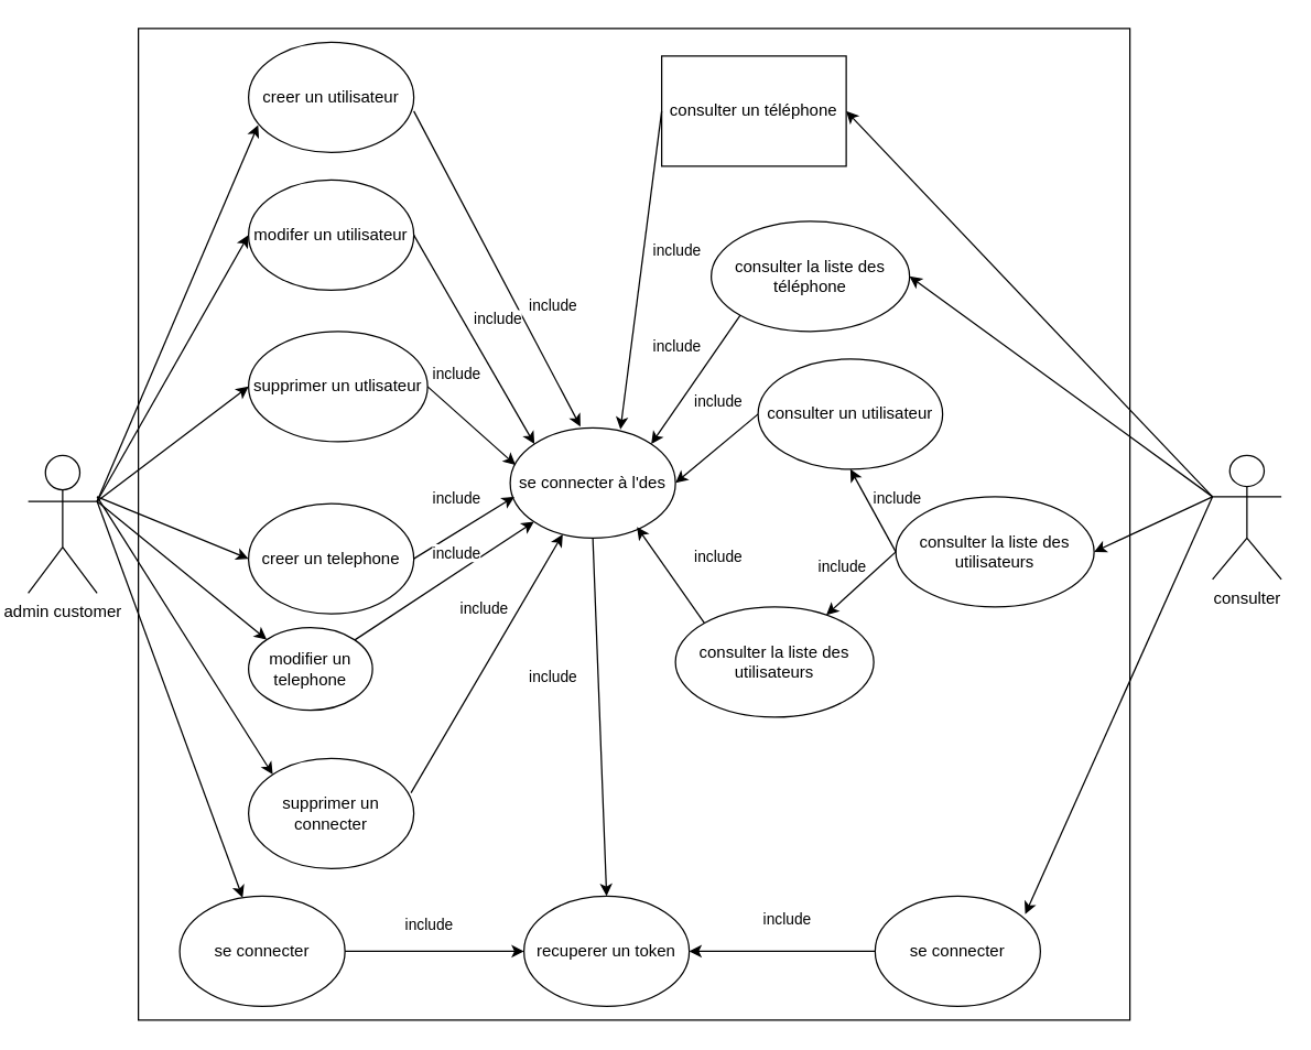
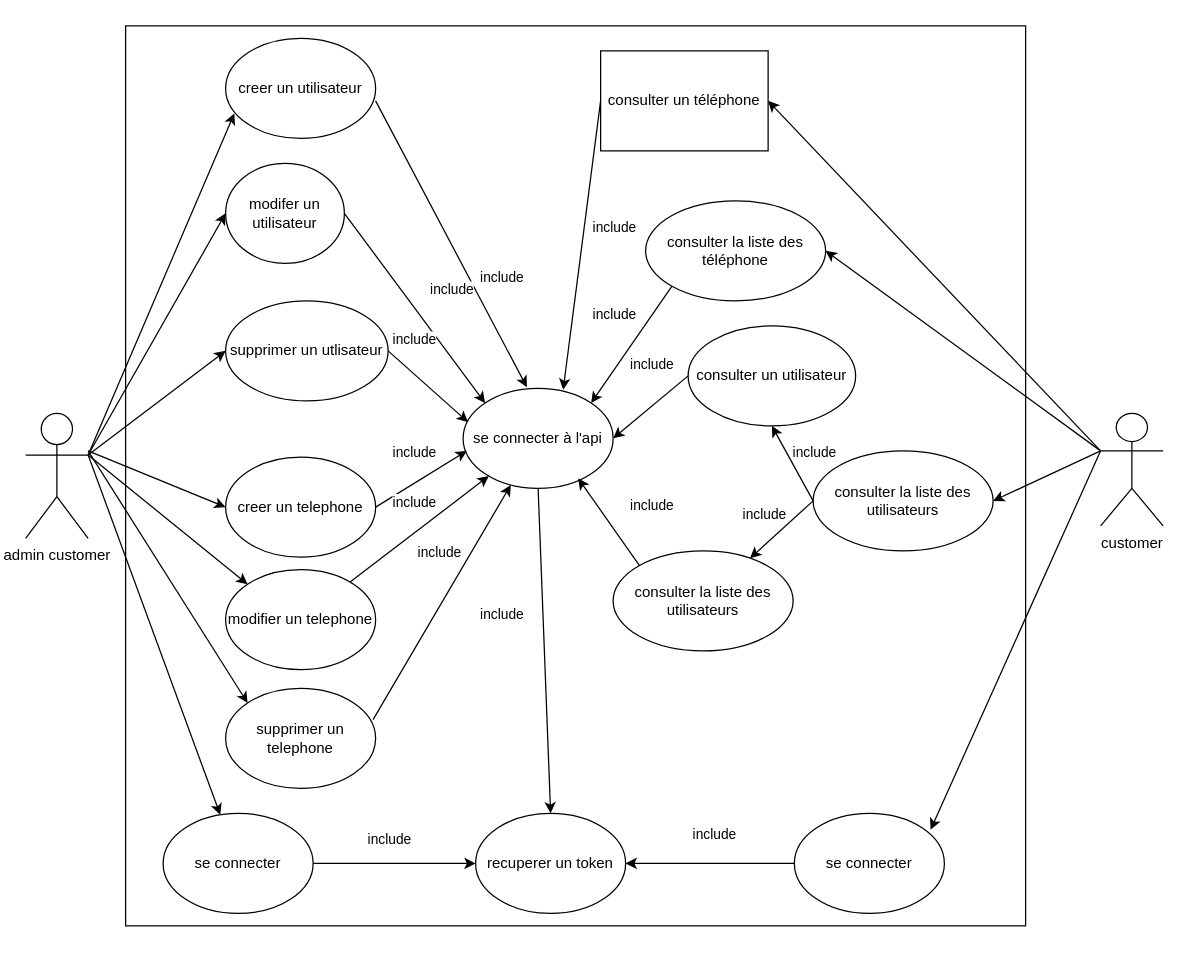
  <mxCell id="0" />
  <mxCell id="1" parent="0" />
  <mxCell id="2" value="" style="whiteSpace=wrap;html=1;aspect=fixed;" parent="1" vertex="1"><mxGeometry x="100" y="20" width="720" height="720" as="geometry" /></mxCell>
  <mxCell id="3" value="admin customer" style="shape=umlActor;verticalLabelPosition=bottom;verticalAlign=top;html=1;outlineConnect=0;" parent="1" vertex="1"><mxGeometry x="20" y="330" width="50" height="100" as="geometry" /></mxCell>
- <mxCell id="4" value="consulter" style="shape=umlActor;verticalLabelPosition=bottom;verticalAlign=top;html=1;outlineConnect=0;" parent="1" vertex="1"><mxGeometry x="880" y="330" width="50" height="90" as="geometry" /></mxCell>
+ <mxCell id="4" value="customer" style="shape=umlActor;verticalLabelPosition=bottom;verticalAlign=top;html=1;outlineConnect=0;" parent="1" vertex="1"><mxGeometry x="880" y="330" width="50" height="90" as="geometry" /></mxCell>
  <mxCell id="5" value="se connecter" style="ellipse;whiteSpace=wrap;html=1;" parent="1" vertex="1"><mxGeometry x="130" y="650" width="120" height="80" as="geometry" /></mxCell>
- <mxCell id="6" value="se connecter à l'des" style="ellipse;whiteSpace=wrap;html=1;" parent="1" vertex="1"><mxGeometry x="370" y="310" width="120" height="80" as="geometry" /></mxCell>
+ <mxCell id="6" value="se connecter à l'api" style="ellipse;whiteSpace=wrap;html=1;" parent="1" vertex="1"><mxGeometry x="370" y="310" width="120" height="80" as="geometry" /></mxCell>
  <mxCell id="7" value="" style="endArrow=classic;html=1;rounded=0;exitX=0;exitY=0.333;exitDx=0;exitDy=0;exitPerimeter=0;entryX=0.908;entryY=0.163;entryDx=0;entryDy=0;entryPerimeter=0;" parent="1" source="4" target="36" edge="1"><mxGeometry width="50" height="50" relative="1" as="geometry"><mxPoint x="350" y="420" as="sourcePoint" /><mxPoint x="400" y="370" as="targetPoint" /></mxGeometry></mxCell>
  <mxCell id="8" value="recuperer un token" style="ellipse;whiteSpace=wrap;html=1;" parent="1" vertex="1"><mxGeometry x="380" y="650" width="120" height="80" as="geometry" /></mxCell>
  <mxCell id="9" value="" style="endArrow=classic;html=1;rounded=0;exitX=1;exitY=0.333;exitDx=0;exitDy=0;exitPerimeter=0;" parent="1" source="3" target="5" edge="1"><mxGeometry width="50" height="50" relative="1" as="geometry"><mxPoint x="90" y="330.333" as="sourcePoint" /><mxPoint x="220" y="300" as="targetPoint" /></mxGeometry></mxCell>
  <mxCell id="10" value="consulter un téléphone" style="whiteSpace=wrap;html=1;rounded=0;" parent="1" vertex="1"><mxGeometry x="480" y="40" width="134" height="80" as="geometry" /></mxCell>
  <mxCell id="11" value="" style="endArrow=classic;html=1;rounded=0;entryX=0.5;entryY=0;entryDx=0;entryDy=0;exitX=0.5;exitY=1;exitDx=0;exitDy=0;" parent="1" source="6" target="8" edge="1"><mxGeometry width="50" height="50" relative="1" as="geometry"><mxPoint x="312" y="312" as="sourcePoint" /><mxPoint x="358" y="362" as="targetPoint" /></mxGeometry></mxCell>
  <mxCell id="12" value="consulter la liste des utilisateurs" style="ellipse;whiteSpace=wrap;html=1;" parent="1" vertex="1"><mxGeometry x="490" y="440" width="144" height="80" as="geometry" /></mxCell>
  <mxCell id="13" value="creer un utilisateur" style="ellipse;whiteSpace=wrap;html=1;" parent="1" vertex="1"><mxGeometry x="180" y="30" width="120" height="80" as="geometry" /></mxCell>
- <mxCell id="14" value="modifer un utilisateur" style="ellipse;whiteSpace=wrap;html=1;" parent="1" vertex="1"><mxGeometry x="180" y="130" width="120" height="80" as="geometry" /></mxCell>
+ <mxCell id="14" value="modifer un utilisateur" style="ellipse;whiteSpace=wrap;html=1;" parent="1" vertex="1"><mxGeometry x="180" y="130" width="95" height="80" as="geometry" /></mxCell>
  <mxCell id="15" value="consulter la liste des téléphone" style="ellipse;whiteSpace=wrap;html=1;" parent="1" vertex="1"><mxGeometry x="516" y="160" width="144" height="80" as="geometry" /></mxCell>
  <mxCell id="16" value="supprimer un utlisateur" style="ellipse;whiteSpace=wrap;html=1;" parent="1" vertex="1"><mxGeometry x="180" y="240" width="130" height="80" as="geometry" /></mxCell>
  <mxCell id="17" value="creer un telephone" style="ellipse;whiteSpace=wrap;html=1;" parent="1" vertex="1"><mxGeometry x="180" y="365" width="120" height="80" as="geometry" /></mxCell>
- <mxCell id="18" value="modifier un telephone" style="ellipse;whiteSpace=wrap;html=1;" parent="1" vertex="1"><mxGeometry x="180" y="455" width="90" height="60" as="geometry" /></mxCell>
- <mxCell id="19" value="supprimer un connecter" style="ellipse;whiteSpace=wrap;html=1;" parent="1" vertex="1"><mxGeometry x="180" y="550" width="120" height="80" as="geometry" /></mxCell>
+ <mxCell id="18" value="modifier un telephone" style="ellipse;whiteSpace=wrap;html=1;" parent="1" vertex="1"><mxGeometry x="180" y="455" width="120" height="80" as="geometry" /></mxCell>
+ <mxCell id="19" value="supprimer un telephone" style="ellipse;whiteSpace=wrap;html=1;" parent="1" vertex="1"><mxGeometry x="180" y="550" width="120" height="80" as="geometry" /></mxCell>
  <mxCell id="20" value="" style="endArrow=classic;html=1;rounded=0;" parent="1" source="18" target="6" edge="1"><mxGeometry width="50" height="50" relative="1" as="geometry"><mxPoint x="490" y="370" as="sourcePoint" /><mxPoint x="310" y="400" as="targetPoint" /></mxGeometry></mxCell>
  <mxCell id="21" value="" style="endArrow=classic;html=1;rounded=0;exitX=0.983;exitY=0.313;exitDx=0;exitDy=0;exitPerimeter=0;" parent="1" source="19" target="6" edge="1"><mxGeometry width="50" height="50" relative="1" as="geometry"><mxPoint x="500" y="380" as="sourcePoint" /><mxPoint x="307" y="495" as="targetPoint" /></mxGeometry></mxCell>
  <mxCell id="22" value="" style="endArrow=classic;html=1;rounded=0;entryX=0.058;entryY=0.75;entryDx=0;entryDy=0;exitX=1;exitY=0.333;exitDx=0;exitDy=0;exitPerimeter=0;entryPerimeter=0;" parent="1" source="3" target="13" edge="1"><mxGeometry width="50" height="50" relative="1" as="geometry"><mxPoint x="70" y="370" as="sourcePoint" /><mxPoint x="226" y="781" as="targetPoint" /></mxGeometry></mxCell>
  <mxCell id="23" value="" style="endArrow=classic;html=1;rounded=0;entryX=0;entryY=0.5;entryDx=0;entryDy=0;exitX=1;exitY=0.333;exitDx=0;exitDy=0;exitPerimeter=0;" parent="1" source="3" target="14" edge="1"><mxGeometry width="50" height="50" relative="1" as="geometry"><mxPoint x="80" y="373" as="sourcePoint" /><mxPoint x="190" y="80" as="targetPoint" /></mxGeometry></mxCell>
  <mxCell id="24" value="" style="endArrow=classic;html=1;rounded=0;entryX=0;entryY=0.5;entryDx=0;entryDy=0;exitX=1;exitY=0.333;exitDx=0;exitDy=0;exitPerimeter=0;" parent="1" source="3" target="16" edge="1"><mxGeometry width="50" height="50" relative="1" as="geometry"><mxPoint x="80" y="373" as="sourcePoint" /><mxPoint x="190" y="180" as="targetPoint" /></mxGeometry></mxCell>
  <mxCell id="25" value="" style="endArrow=classic;html=1;rounded=0;entryX=0;entryY=0.5;entryDx=0;entryDy=0;" parent="1" target="17" edge="1"><mxGeometry width="50" height="50" relative="1" as="geometry"><mxPoint x="70" y="360" as="sourcePoint" /><mxPoint x="190" y="290" as="targetPoint" /></mxGeometry></mxCell>
  <mxCell id="26" value="" style="endArrow=classic;html=1;rounded=0;entryX=0;entryY=0;entryDx=0;entryDy=0;exitX=1;exitY=0.333;exitDx=0;exitDy=0;exitPerimeter=0;" parent="1" source="3" target="18" edge="1"><mxGeometry width="50" height="50" relative="1" as="geometry"><mxPoint x="80" y="370" as="sourcePoint" /><mxPoint x="190" y="400" as="targetPoint" /></mxGeometry></mxCell>
  <mxCell id="27" value="" style="endArrow=classic;html=1;rounded=0;entryX=0;entryY=0;entryDx=0;entryDy=0;" parent="1" target="19" edge="1"><mxGeometry width="50" height="50" relative="1" as="geometry"><mxPoint x="70" y="360" as="sourcePoint" /><mxPoint x="226" y="781" as="targetPoint" /></mxGeometry></mxCell>
  <mxCell id="28" value="" style="endArrow=classic;html=1;rounded=0;exitX=1;exitY=0.5;exitDx=0;exitDy=0;entryX=0.025;entryY=0.625;entryDx=0;entryDy=0;entryPerimeter=0;" parent="1" source="17" target="6" edge="1"><mxGeometry width="50" height="50" relative="1" as="geometry"><mxPoint x="299" y="482" as="sourcePoint" /><mxPoint x="501" y="383" as="targetPoint" /></mxGeometry></mxCell>
  <mxCell id="29" value="" style="endArrow=classic;html=1;rounded=0;exitX=1;exitY=0.5;exitDx=0;exitDy=0;entryX=0.033;entryY=0.338;entryDx=0;entryDy=0;entryPerimeter=0;" parent="1" source="16" target="6" edge="1"><mxGeometry width="50" height="50" relative="1" as="geometry"><mxPoint x="310" y="400" as="sourcePoint" /><mxPoint x="493" y="370" as="targetPoint" /></mxGeometry></mxCell>
  <mxCell id="30" value="" style="endArrow=classic;html=1;rounded=0;exitX=1;exitY=0.5;exitDx=0;exitDy=0;entryX=0;entryY=0;entryDx=0;entryDy=0;" parent="1" source="14" target="6" edge="1"><mxGeometry width="50" height="50" relative="1" as="geometry"><mxPoint x="320" y="290" as="sourcePoint" /><mxPoint x="490" y="360" as="targetPoint" /></mxGeometry></mxCell>
  <mxCell id="31" value="" style="endArrow=classic;html=1;rounded=0;exitX=1;exitY=0.5;exitDx=0;exitDy=0;entryX=0.425;entryY=-0.012;entryDx=0;entryDy=0;entryPerimeter=0;" parent="1" target="6" edge="1"><mxGeometry width="50" height="50" relative="1" as="geometry"><mxPoint x="300" y="80" as="sourcePoint" /><mxPoint x="430" y="320" as="targetPoint" /></mxGeometry></mxCell>
  <mxCell id="32" value="" style="endArrow=classic;html=1;rounded=0;exitX=0;exitY=0.5;exitDx=0;exitDy=0;entryX=0.667;entryY=0.013;entryDx=0;entryDy=0;entryPerimeter=0;" parent="1" source="10" target="6" edge="1"><mxGeometry width="50" height="50" relative="1" as="geometry"><mxPoint x="310" y="80" as="sourcePoint" /><mxPoint x="550" y="320" as="targetPoint" /></mxGeometry></mxCell>
  <mxCell id="33" value="" style="endArrow=classic;html=1;rounded=0;exitX=0;exitY=1;exitDx=0;exitDy=0;entryX=1;entryY=0;entryDx=0;entryDy=0;" parent="1" source="15" target="6" edge="1"><mxGeometry width="50" height="50" relative="1" as="geometry"><mxPoint x="703" y="110" as="sourcePoint" /><mxPoint x="570" y="321" as="targetPoint" /></mxGeometry></mxCell>
  <mxCell id="34" value="" style="endArrow=classic;html=1;rounded=0;exitX=0;exitY=0.5;exitDx=0;exitDy=0;entryX=1;entryY=0.5;entryDx=0;entryDy=0;" parent="1" source="42" target="6" edge="1"><mxGeometry width="50" height="50" relative="1" as="geometry"><mxPoint x="698" y="230" as="sourcePoint" /><mxPoint x="592" y="332" as="targetPoint" /></mxGeometry></mxCell>
  <mxCell id="35" value="" style="endArrow=classic;html=1;rounded=0;exitX=0;exitY=0;exitDx=0;exitDy=0;entryX=0.767;entryY=0.9;entryDx=0;entryDy=0;entryPerimeter=0;" parent="1" source="12" target="6" edge="1"><mxGeometry width="50" height="50" relative="1" as="geometry"><mxPoint x="698" y="370" as="sourcePoint" /><mxPoint x="610" y="360" as="targetPoint" /></mxGeometry></mxCell>
  <mxCell id="36" value="se connecter" style="ellipse;whiteSpace=wrap;html=1;" vertex="1" parent="1"><mxGeometry x="635" y="650" width="120" height="80" as="geometry" /></mxCell>
  <mxCell id="37" value="" style="endArrow=classic;html=1;rounded=0;exitX=0;exitY=0.5;exitDx=0;exitDy=0;" edge="1" parent="1" source="36"><mxGeometry width="50" height="50" relative="1" as="geometry"><mxPoint x="260" y="700" as="sourcePoint" /><mxPoint x="500" y="690" as="targetPoint" /></mxGeometry></mxCell>
  <mxCell id="38" value="include" style="edgeLabel;html=1;align=center;verticalAlign=middle;resizable=0;points=[];" vertex="1" connectable="0" parent="37"><mxGeometry x="-0.375" y="-2" relative="1" as="geometry"><mxPoint x="-23" y="-22" as="offset" /></mxGeometry></mxCell>
  <mxCell id="39" value="include" style="edgeLabel;html=1;align=center;verticalAlign=middle;resizable=0;points=[];" vertex="1" connectable="0" parent="37"><mxGeometry x="-0.375" y="-2" relative="1" as="geometry"><mxPoint x="57" y="-328" as="offset" /></mxGeometry></mxCell>
  <mxCell id="40" value="include" style="edgeLabel;html=1;align=center;verticalAlign=middle;resizable=0;points=[];" vertex="1" connectable="0" parent="37"><mxGeometry x="-0.375" y="-2" relative="1" as="geometry"><mxPoint x="-243" y="-248" as="offset" /></mxGeometry></mxCell>
  <mxCell id="41" value="include" style="edgeLabel;html=1;align=center;verticalAlign=middle;resizable=0;points=[];" vertex="1" connectable="0" parent="37"><mxGeometry x="-0.375" y="-2" relative="1" as="geometry"><mxPoint x="-263" y="-288" as="offset" /></mxGeometry></mxCell>
  <mxCell id="42" value="consulter un utilisateur" style="ellipse;whiteSpace=wrap;html=1;" parent="1" vertex="1"><mxGeometry x="550" y="260" width="134" height="80" as="geometry" /></mxCell>
  <mxCell id="43" value="consulter la liste des utilisateurs" style="ellipse;whiteSpace=wrap;html=1;" vertex="1" parent="1"><mxGeometry x="650" y="360" width="144" height="80" as="geometry" /></mxCell>
  <mxCell id="44" value="" style="endArrow=classic;html=1;rounded=0;exitX=1;exitY=0.5;exitDx=0;exitDy=0;entryX=0;entryY=0.5;entryDx=0;entryDy=0;" edge="1" parent="1" source="5" target="8"><mxGeometry width="50" height="50" relative="1" as="geometry"><mxPoint x="645" y="700" as="sourcePoint" /><mxPoint x="510" y="700" as="targetPoint" /></mxGeometry></mxCell>
  <mxCell id="45" value="include" style="edgeLabel;html=1;align=center;verticalAlign=middle;resizable=0;points=[];" vertex="1" connectable="0" parent="44"><mxGeometry x="-0.375" y="-2" relative="1" as="geometry"><mxPoint x="19" y="-22" as="offset" /></mxGeometry></mxCell>
  <mxCell id="46" value="include" style="edgeLabel;html=1;align=center;verticalAlign=middle;resizable=0;points=[];" vertex="1" connectable="0" parent="44"><mxGeometry x="-0.375" y="-2" relative="1" as="geometry"><mxPoint x="229" y="-289" as="offset" /></mxGeometry></mxCell>
  <mxCell id="47" value="include" style="edgeLabel;html=1;align=center;verticalAlign=middle;resizable=0;points=[];" vertex="1" connectable="0" parent="44"><mxGeometry x="-0.375" y="-2" relative="1" as="geometry"><mxPoint x="229" y="-402" as="offset" /></mxGeometry></mxCell>
  <mxCell id="48" value="include" style="edgeLabel;html=1;align=center;verticalAlign=middle;resizable=0;points=[];" vertex="1" connectable="0" parent="44"><mxGeometry x="-0.375" y="-2" relative="1" as="geometry"><mxPoint x="199" y="-512" as="offset" /></mxGeometry></mxCell>
  <mxCell id="49" value="include" style="edgeLabel;html=1;align=center;verticalAlign=middle;resizable=0;points=[];" vertex="1" connectable="0" parent="44"><mxGeometry x="-0.375" y="-2" relative="1" as="geometry"><mxPoint x="109" y="-472" as="offset" /></mxGeometry></mxCell>
  <mxCell id="50" value="include" style="edgeLabel;html=1;align=center;verticalAlign=middle;resizable=0;points=[];" vertex="1" connectable="0" parent="44"><mxGeometry x="-0.375" y="-2" relative="1" as="geometry"><mxPoint x="109" y="-202" as="offset" /></mxGeometry></mxCell>
  <mxCell id="51" value="include" style="edgeLabel;html=1;align=center;verticalAlign=middle;resizable=0;points=[];" vertex="1" connectable="0" parent="44"><mxGeometry x="-0.375" y="-2" relative="1" as="geometry"><mxPoint x="69" y="-462" as="offset" /></mxGeometry></mxCell>
  <mxCell id="52" value="include" style="edgeLabel;html=1;align=center;verticalAlign=middle;resizable=0;points=[];" vertex="1" connectable="0" parent="44"><mxGeometry x="-0.375" y="-2" relative="1" as="geometry"><mxPoint x="39" y="-332" as="offset" /></mxGeometry></mxCell>
  <mxCell id="53" value="include" style="edgeLabel;html=1;align=center;verticalAlign=middle;resizable=0;points=[];" vertex="1" connectable="0" parent="44"><mxGeometry x="-0.375" y="-2" relative="1" as="geometry"><mxPoint x="319" y="-282" as="offset" /></mxGeometry></mxCell>
  <mxCell id="54" value="include" style="edgeLabel;html=1;align=center;verticalAlign=middle;resizable=0;points=[];" vertex="1" connectable="0" parent="44"><mxGeometry x="-0.375" y="-2" relative="1" as="geometry"><mxPoint x="39" y="-422" as="offset" /></mxGeometry></mxCell>
  <mxCell id="55" value="include" style="edgeLabel;html=1;align=center;verticalAlign=middle;resizable=0;points=[];" vertex="1" connectable="0" parent="44"><mxGeometry x="-0.375" y="-2" relative="1" as="geometry"><mxPoint x="199" y="-442" as="offset" /></mxGeometry></mxCell>
  <mxCell id="56" value="" style="endArrow=classic;html=1;rounded=0;entryX=0.5;entryY=1;entryDx=0;entryDy=0;" edge="1" parent="1" target="42"><mxGeometry width="50" height="50" relative="1" as="geometry"><mxPoint x="650" y="400" as="sourcePoint" /><mxPoint x="472" y="392" as="targetPoint" /></mxGeometry></mxCell>
  <mxCell id="57" value="" style="endArrow=classic;html=1;rounded=0;" edge="1" parent="1" target="12"><mxGeometry width="50" height="50" relative="1" as="geometry"><mxPoint x="650" y="400" as="sourcePoint" /><mxPoint x="627" y="350" as="targetPoint" /></mxGeometry></mxCell>
  <mxCell id="58" value="" style="endArrow=classic;html=1;rounded=0;entryX=1;entryY=0.5;entryDx=0;entryDy=0;" edge="1" parent="1" target="43"><mxGeometry width="50" height="50" relative="1" as="geometry"><mxPoint x="880" y="360" as="sourcePoint" /><mxPoint x="754" y="673" as="targetPoint" /></mxGeometry></mxCell>
  <mxCell id="59" value="" style="endArrow=classic;html=1;rounded=0;entryX=1;entryY=0.5;entryDx=0;entryDy=0;" edge="1" parent="1" target="15"><mxGeometry width="50" height="50" relative="1" as="geometry"><mxPoint x="880" y="360" as="sourcePoint" /><mxPoint x="804" y="410" as="targetPoint" /></mxGeometry></mxCell>
  <mxCell id="60" value="" style="endArrow=classic;html=1;rounded=0;entryX=1;entryY=0.5;entryDx=0;entryDy=0;" edge="1" parent="1" target="10"><mxGeometry width="50" height="50" relative="1" as="geometry"><mxPoint x="880" y="360" as="sourcePoint" /><mxPoint x="670" y="210" as="targetPoint" /></mxGeometry></mxCell>
